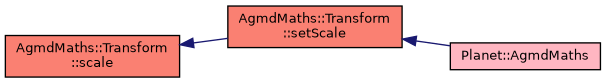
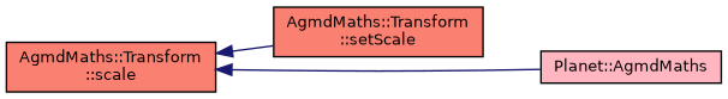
  digraph {
    rankdir=LR
    node [color=black fillcolor=salmon fontname=Helvetica fontsize=10 shape=record style=filled]
    edge [color=midnightblue dir=back fontname=Helvetica fontsize=10 labelfontname=Helvetica labelfontsize=10 style=solid]
    n1 [fontcolor=black height=0.2 label="AgmdMaths::Transform\l::scale" width=0.4]
    n2 [height=0.2 label="AgmdMaths::Transform\l::setScale" width=0.4]
    n3 [fillcolor=lightpink height=0.2 label="Planet::AgmdMaths" width=0.4]
    n1 -> n2
-   n2 -> n3
+   n1 -> n3
  }
